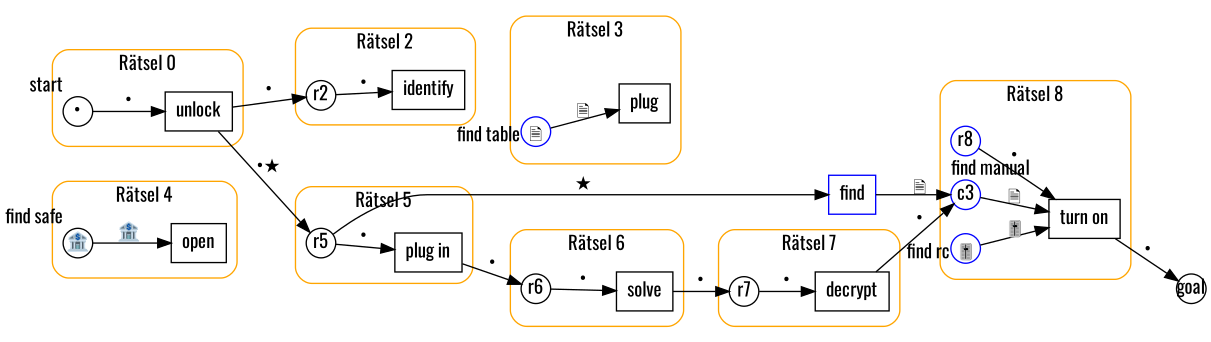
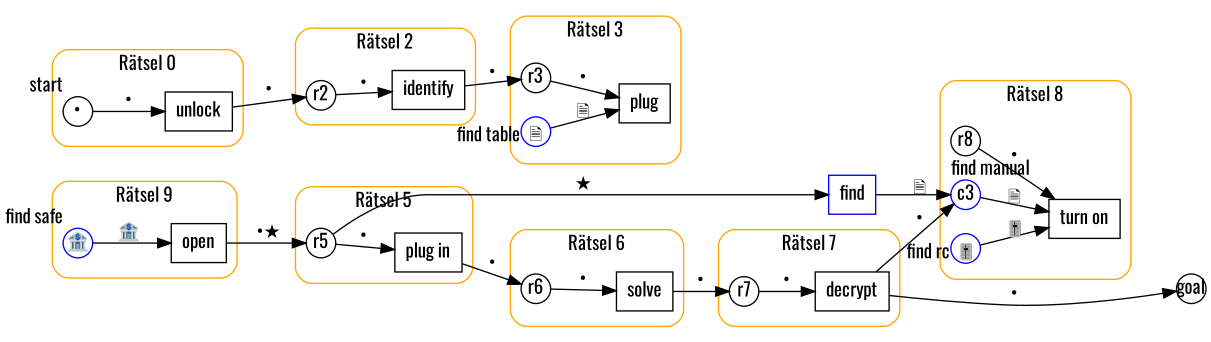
  digraph {
    fontname=Oswald
    rankdir=LR
    node [fixedsize=true fontname=Oswald shape=circle]
    edge [fontname=Oswald]
    n1 [height=.3 label="&bull;" width=.3 xlabel=start]
    r2 [height=.3 width=.3]
+   r3 [height=.3 width=.3]
    r5 [height=.3 width=.3]
    r6 [height=.3 width=.3]
    r7 [height=.3 width=.3]
-   r8 [height=.3 width=.3 color=blue]
+   r8 [height=.3 width=.3]
    goal [height=.3 width=.3]
    n9 [height=0.4 label=unlock shape=rect width=.4 fixedsize=""]
    n10 [height=0.4 label=identify shape=rect width=.4 fixedsize=""]
    n11 [height=0.4 label=plug shape=rect width=.4 fixedsize=""]
    n12 [height=0.4 label=open shape=rect width=.4 fixedsize=""]
    n13 [height=0.4 label="plug in" shape=rect width=.4 fixedsize=""]
    n14 [color=blue height=0.4 label=find shape=rect width=.4 fixedsize=""]
    n15 [height=0.4 label=solve shape=rect width=.4 fixedsize=""]
    n16 [height=0.4 label=decrypt shape=rect width=.4 fixedsize=""]
    n17 [height=0.4 label="turn on" shape=rect width=.4 fixedsize=""]
    n18 [color=blue height=.3 label=<<SUB>🗎</SUB>> width=.3 xlabel="find table"]
-   n19 [color=black height=.3 label="🏦" width=.3 xlabel="find safe"]
+   n19 [color=blue height=.3 label="🏦" width=.3 xlabel="find safe"]
    c3 [color=blue height=.3 width=.3 xlabel="find manual"]
    n21 [color=blue height=.3 label=<<SUB>🎚</SUB>> width=.3 xlabel="find rc"]
    subgraph sub_1 {
      n1
      r2
+     r3
      r5
      r6
      r7
      r8
      goal
    }
    subgraph sub_2 {
      n18
      n19
      c3
      n21
    }
    subgraph sub_3 {
      n9
      n10
      n11
      n12
      n13
      n14
      n15
      n16
      n17
    }
    subgraph cluster_4 {
      color=orange
      label="Rätsel 0"
      style=rounded
      n1
      n9
    }
    subgraph cluster_5 {
      color=orange
      label="Rätsel 2"
      style=rounded
      r2
      n10
    }
    subgraph cluster_6 {
      color=orange
      label="Rätsel 3"
      style=rounded
+     r3
      n11
      n18
    }
    subgraph cluster_7 {
      color=orange
-     label="Rätsel 4"
+     label="Rätsel 9"
      style=rounded
      n12
      n19
    }
    subgraph cluster_8 {
      color=orange
      label="Rätsel 5"
      style=rounded
      r5
      n13
    }
    subgraph cluster_9 {
      color=orange
      label="Rätsel 6"
      style=rounded
      r6
      n15
    }
    subgraph cluster_10 {
      color=orange
      label="Rätsel 7"
      style=rounded
      r7
      n16
    }
    subgraph cluster_11 {
      color=orange
      label="Rätsel 8"
      style=rounded
      r8
      n17
      c3
      n21
    }
    n1 -> n9 [label="&bull;"]
    r2 -> n10 [label="&bull;"]
+   r3 -> n11 [label="&bull;"]
    r5 -> n13 [label="&bull;"]
    r5 -> n14 [label="★"]
    r6 -> n15 [label="&bull;"]
    r7 -> n16 [label="&bull;"]
    r8 -> n17 [label="&bull;"]
    n9 -> r2 [label="&bull;"]
-   n9 -> r5 [label="&bull;★"]
+   n10 -> r3 [label="&bull;"]
+   n12 -> r5 [label="&bull;★"]
    n13 -> r6 [label="&bull;"]
    n14 -> c3 [label=<<SUB>🗎</SUB>>]
    n15 -> r7 [label="&bull;"]
    n16 -> c3 [label="&bull;"]
-   n17 -> goal [label="&bull;"]
+   n16 -> goal [label="&bull;"]
    n18 -> n11 [label=<<SUB>🗎</SUB>>]
    n19 -> n12 [label="🏦"]
    c3 -> n17 [label=<<SUB>🗎</SUB>>]
    n21 -> n17 [label=<<SUB>🎚</SUB>>]
  }
